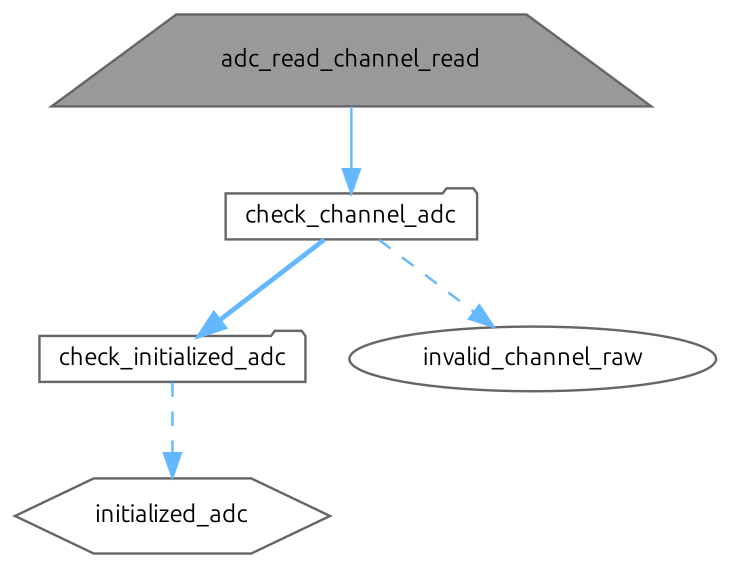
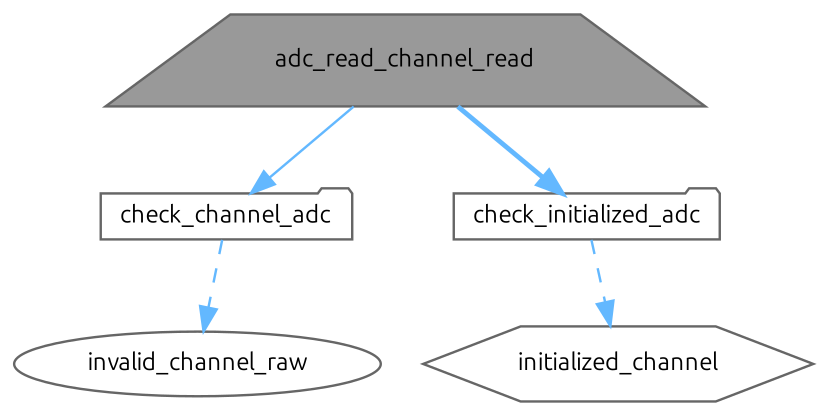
  digraph {
    fontname=Ubuntu
    rankdir=TB
    node [color=grey40 fillcolor=white fontname=Ubuntu fontsize=10 shape=folder style=filled]
    edge [color=steelblue1 fontname=Ubuntu fontsize=10 labelfontname=Helvetica labelfontsize=10 style=dashed]
    n1 [color=gray40 fillcolor=grey60 fontcolor=black height=0.2 label=adc_read_channel_read shape=trapezium width=0.4]
    n2 [height=0.2 label=check_channel_adc width=0.4]
    n3 [height=0.2 label=check_initialized_adc width=0.4]
    n4 [height=0.2 label=invalid_channel_raw shape=ellipse width=0.4]
-   n5 [height=0.2 label=initialized_adc shape=hexagon width=0.4]
+   n5 [height=0.2 label=initialized_channel shape=hexagon width=0.4]
    n1 -> n2 [style=solid]
-   n2 -> n3 [style=bold]
+   n1 -> n3 [style=bold]
    n2 -> n4
    n3 -> n5
  }
